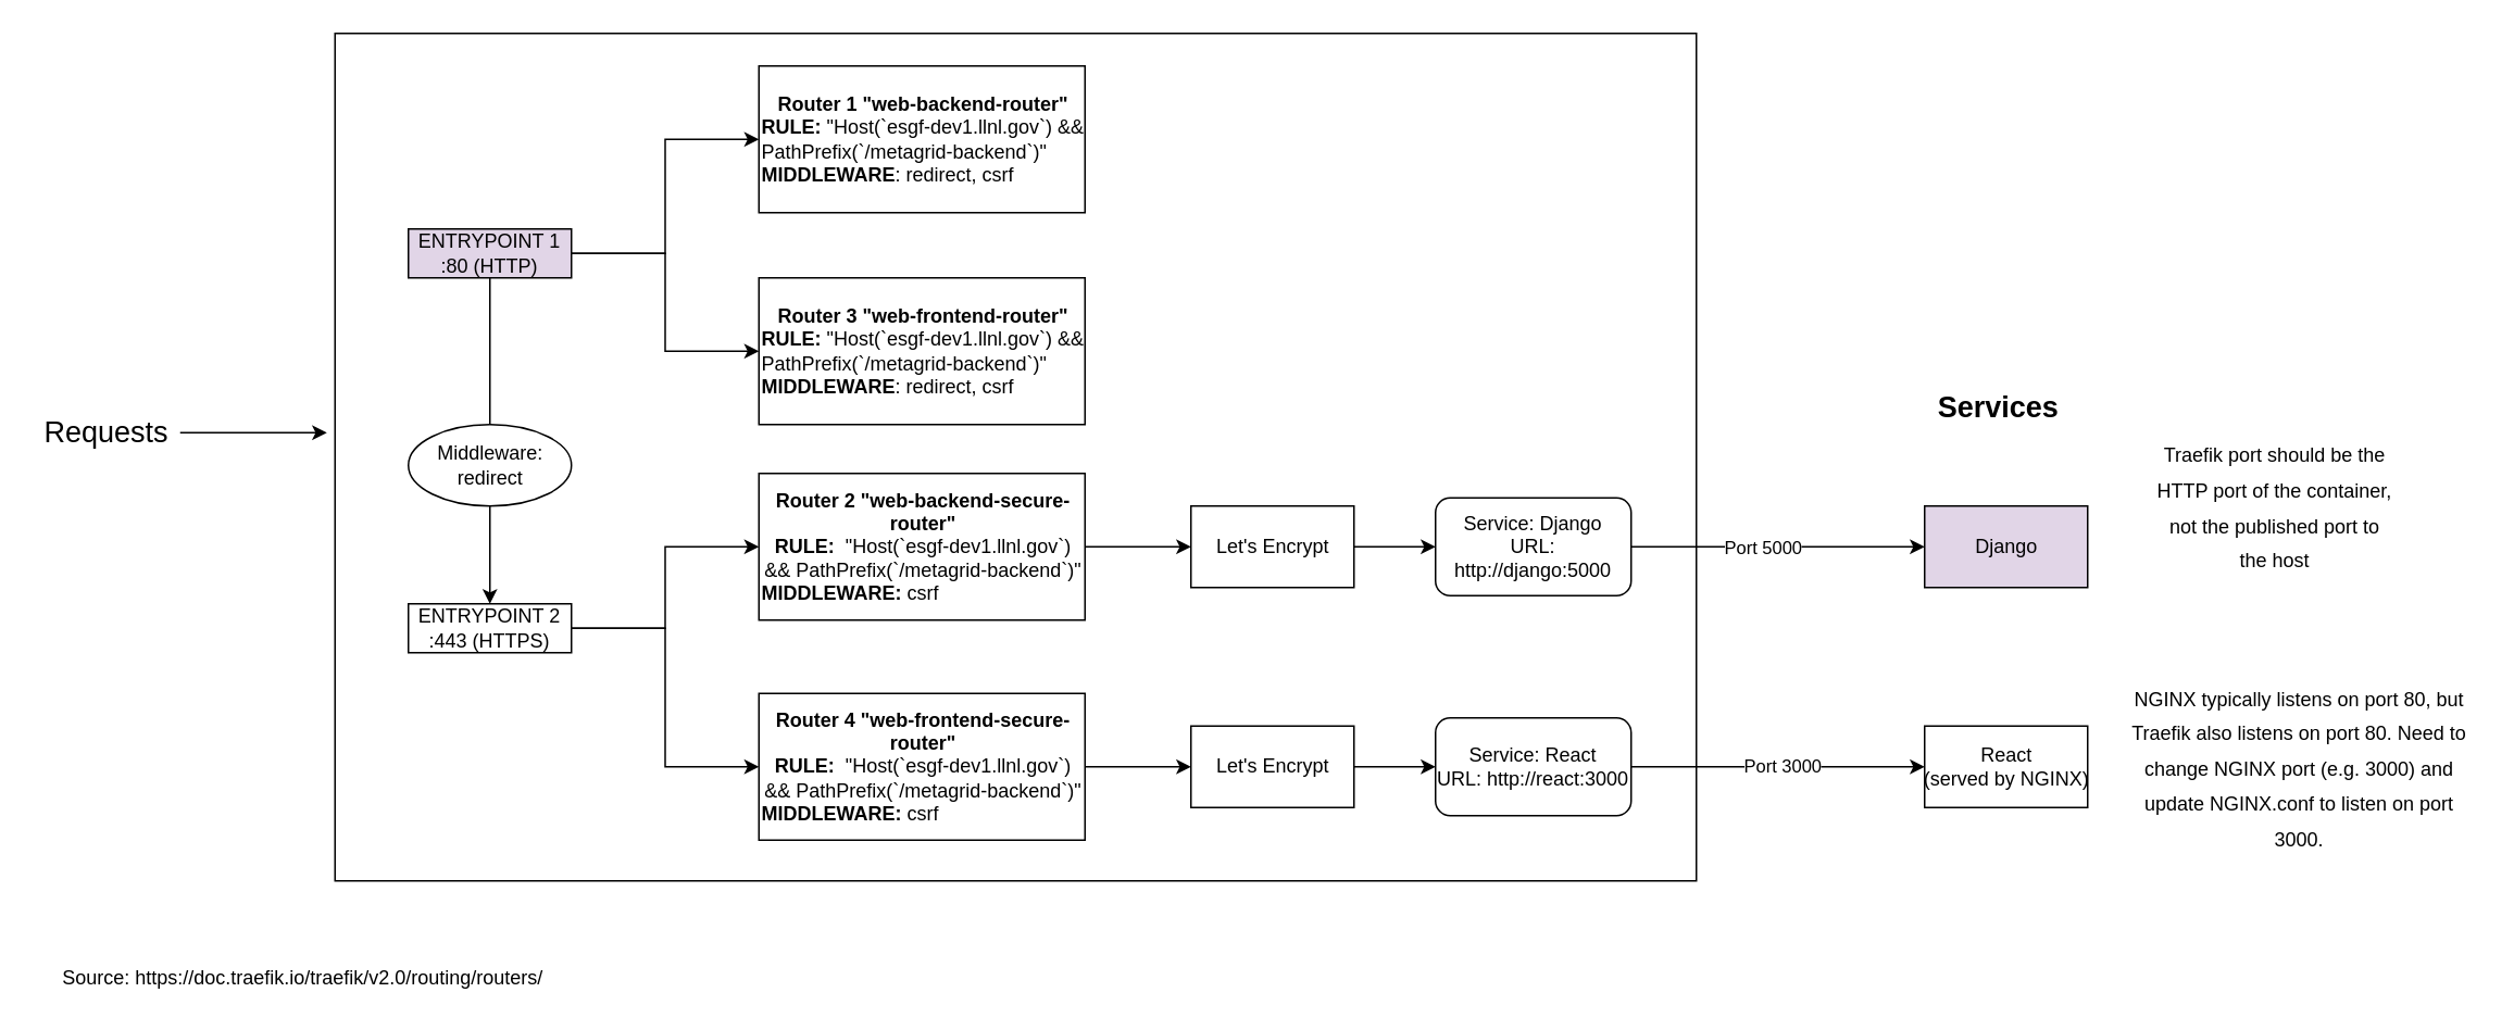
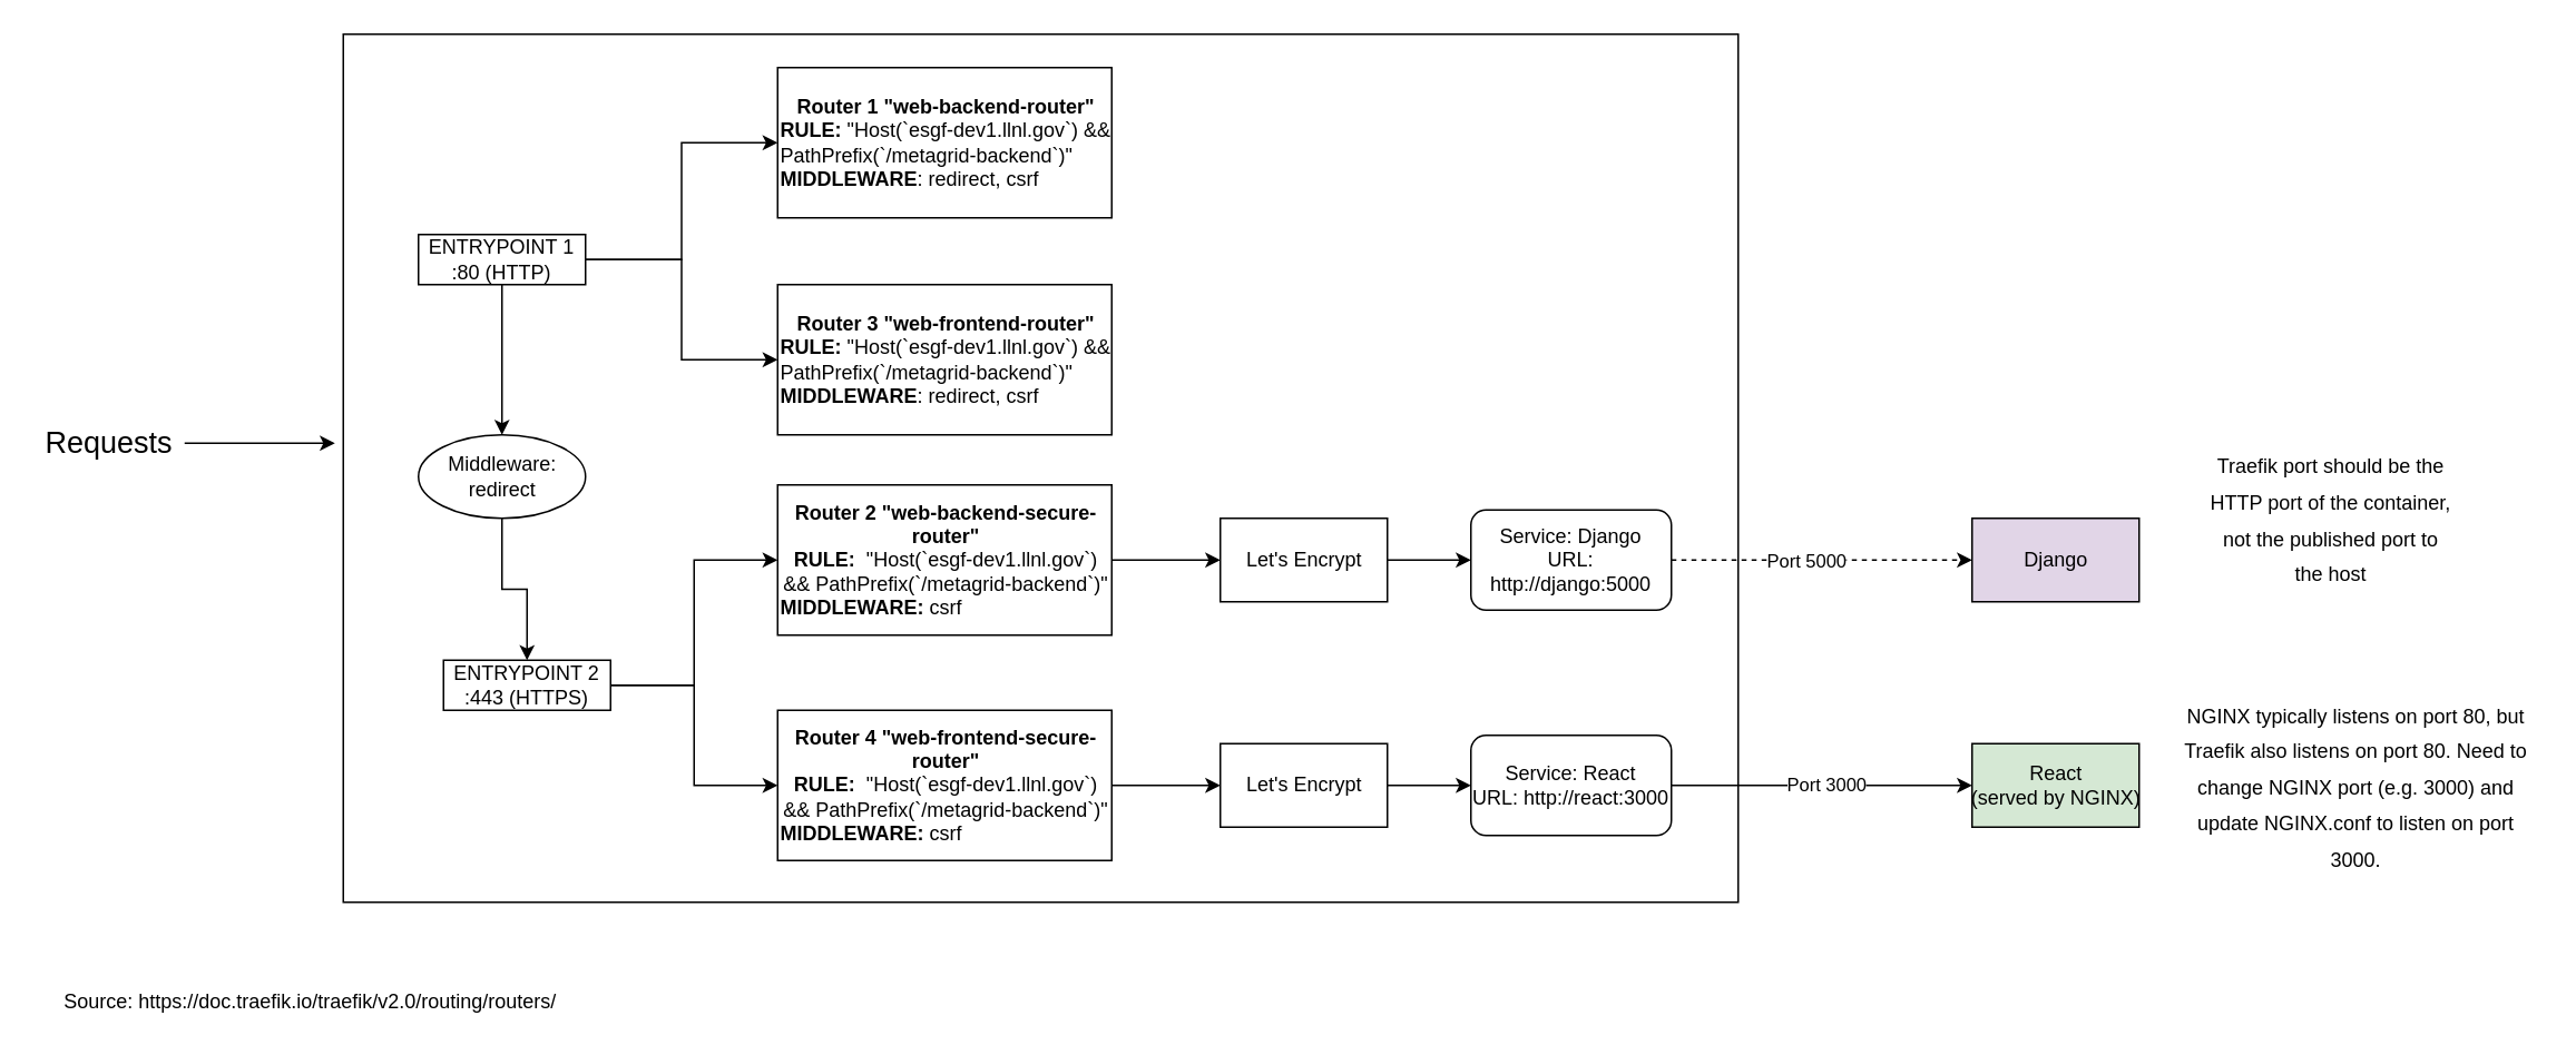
  <mxCell id="0" />
  <mxCell id="1" parent="0" />
  <mxCell id="2" value="" style="rounded=0;whiteSpace=wrap;html=1;" parent="1" vertex="1"><mxGeometry x="205" y="20" width="835" height="520" as="geometry" /></mxCell>
  <mxCell id="3" style="edgeStyle=orthogonalEdgeStyle;rounded=0;orthogonalLoop=1;jettySize=auto;html=1;exitX=1;exitY=0.5;exitDx=0;exitDy=0;entryX=0;entryY=0.5;entryDx=0;entryDy=0;" parent="1" source="6" target="12" edge="1"><mxGeometry relative="1" as="geometry" /></mxCell>
  <mxCell id="4" style="edgeStyle=orthogonalEdgeStyle;rounded=0;orthogonalLoop=1;jettySize=auto;html=1;" parent="1" source="6" target="16" edge="1"><mxGeometry relative="1" as="geometry" /></mxCell>
- <mxCell id="5" style="edgeStyle=orthogonalEdgeStyle;rounded=0;orthogonalLoop=1;jettySize=auto;html=1;exitX=0.5;exitY=1;exitDx=0;exitDy=0;endArrow=none;" parent="1" source="6" target="26" edge="1"><mxGeometry relative="1" as="geometry" /></mxCell>
- <mxCell id="6" value="ENTRYPOINT 1&lt;br&gt;:80 (HTTP)" style="rounded=0;whiteSpace=wrap;html=1;fillColor=#e1d5e7;" parent="1" vertex="1"><mxGeometry x="250" y="140" width="100" height="30" as="geometry" /></mxCell>
+ <mxCell id="5" style="edgeStyle=orthogonalEdgeStyle;rounded=0;orthogonalLoop=1;jettySize=auto;html=1;exitX=0.5;exitY=1;exitDx=0;exitDy=0;" parent="1" source="6" target="26" edge="1"><mxGeometry relative="1" as="geometry" /></mxCell>
+ <mxCell id="6" value="ENTRYPOINT 1&lt;br&gt;:80 (HTTP)" style="rounded=0;whiteSpace=wrap;html=1;" parent="1" vertex="1"><mxGeometry x="250" y="140" width="100" height="30" as="geometry" /></mxCell>
  <mxCell id="7" style="edgeStyle=orthogonalEdgeStyle;rounded=0;orthogonalLoop=1;jettySize=auto;html=1;entryX=0;entryY=0.5;entryDx=0;entryDy=0;" parent="1" source="9" target="18" edge="1"><mxGeometry relative="1" as="geometry" /></mxCell>
  <mxCell id="8" style="edgeStyle=orthogonalEdgeStyle;rounded=0;orthogonalLoop=1;jettySize=auto;html=1;entryX=0;entryY=0.5;entryDx=0;entryDy=0;" parent="1" source="9" target="15" edge="1"><mxGeometry relative="1" as="geometry" /></mxCell>
- <mxCell id="9" value="ENTRYPOINT 2&lt;br&gt;:443 (HTTPS)" style="rounded=0;whiteSpace=wrap;html=1;" parent="1" vertex="1"><mxGeometry x="250" y="370" width="100" height="30" as="geometry" /></mxCell>
+ <mxCell id="9" value="ENTRYPOINT 2&lt;br&gt;:443 (HTTPS)" style="rounded=0;whiteSpace=wrap;html=1;" parent="1" vertex="1"><mxGeometry x="265" y="395" width="100" height="30" as="geometry" /></mxCell>
  <mxCell id="10" style="edgeStyle=orthogonalEdgeStyle;rounded=0;orthogonalLoop=1;jettySize=auto;html=1;fontSize=18;" parent="1" source="11" edge="1"><mxGeometry relative="1" as="geometry"><mxPoint x="200" y="265" as="targetPoint" /></mxGeometry></mxCell>
  <mxCell id="11" value="Requests" style="text;html=1;strokeColor=none;fillColor=none;align=center;verticalAlign=middle;whiteSpace=wrap;rounded=0;fontSize=18;" parent="1" vertex="1"><mxGeometry x="20" y="250" width="90" height="30" as="geometry" /></mxCell>
  <mxCell id="12" value="&lt;div style=&quot;text-align: center&quot;&gt;&lt;span&gt;&lt;b&gt;Router 1 &quot;web-backend-router&quot;&lt;/b&gt;&lt;/span&gt;&lt;/div&gt;&lt;b&gt;RULE: &lt;/b&gt;&quot;Host(`esgf-dev1.llnl.gov`) &amp;amp;&amp;amp; PathPrefix(`/metagrid-backend`)&quot;&lt;br&gt;&lt;b&gt;MIDDLEWARE&lt;/b&gt;: redirect, csrf" style="rounded=0;whiteSpace=wrap;html=1;align=left;" parent="1" vertex="1"><mxGeometry x="465" y="40" width="200" height="90" as="geometry" /></mxCell>
  <mxCell id="13" style="edgeStyle=orthogonalEdgeStyle;rounded=0;orthogonalLoop=1;jettySize=auto;html=1;" parent="1" source="29" target="21" edge="1"><mxGeometry relative="1" as="geometry" /></mxCell>
  <mxCell id="14" style="edgeStyle=orthogonalEdgeStyle;rounded=0;orthogonalLoop=1;jettySize=auto;html=1;exitX=1;exitY=0.5;exitDx=0;exitDy=0;" parent="1" source="15" target="29" edge="1"><mxGeometry relative="1" as="geometry" /></mxCell>
  <mxCell id="15" value="&lt;div style=&quot;text-align: center&quot;&gt;&lt;span&gt;&lt;b&gt;Router 2 &quot;web-backend-secure-router&quot;&lt;/b&gt;&lt;/span&gt;&lt;/div&gt;&lt;b&gt;&lt;div style=&quot;text-align: center&quot;&gt;&lt;b&gt;RULE:&amp;nbsp;&lt;/b&gt;&lt;span style=&quot;font-weight: normal&quot;&gt; &quot;Host(`esgf-dev1.llnl.gov`) &amp;amp;&amp;amp; PathPrefix(`/metagrid-backend`)&quot;&lt;/span&gt;&lt;/div&gt;&lt;/b&gt;&lt;b&gt;MIDDLEWARE:&lt;/b&gt; csrf" style="rounded=0;whiteSpace=wrap;html=1;align=left;" parent="1" vertex="1"><mxGeometry x="465" y="290" width="200" height="90" as="geometry" /></mxCell>
  <mxCell id="16" value="&lt;div style=&quot;text-align: center&quot;&gt;&lt;span&gt;&lt;b&gt;Router 3 &quot;web-frontend-router&quot;&lt;/b&gt;&lt;/span&gt;&lt;/div&gt;&lt;b&gt;RULE: &lt;/b&gt;&quot;Host(`esgf-dev1.llnl.gov`) &amp;amp;&amp;amp; PathPrefix(`/metagrid-backend`)&quot;&lt;br&gt;&lt;b&gt;MIDDLEWARE&lt;/b&gt;: redirect, csrf" style="rounded=0;whiteSpace=wrap;html=1;align=left;" parent="1" vertex="1"><mxGeometry x="465" y="170" width="200" height="90" as="geometry" /></mxCell>
  <mxCell id="17" style="edgeStyle=orthogonalEdgeStyle;rounded=0;orthogonalLoop=1;jettySize=auto;html=1;exitX=1;exitY=0.5;exitDx=0;exitDy=0;" parent="1" source="18" target="28" edge="1"><mxGeometry relative="1" as="geometry" /></mxCell>
  <mxCell id="18" value="&lt;div style=&quot;text-align: center&quot;&gt;&lt;span&gt;&lt;b&gt;Router 4 &quot;web-frontend-secure-router&quot;&lt;/b&gt;&lt;/span&gt;&lt;/div&gt;&lt;b&gt;&lt;div style=&quot;text-align: center&quot;&gt;&lt;b&gt;RULE:&amp;nbsp;&lt;/b&gt;&lt;span style=&quot;font-weight: normal&quot;&gt; &quot;Host(`esgf-dev1.llnl.gov`) &amp;amp;&amp;amp; PathPrefix(`/metagrid-backend`)&quot;&lt;/span&gt;&lt;/div&gt;&lt;/b&gt;&lt;b&gt;MIDDLEWARE:&lt;/b&gt; csrf" style="rounded=0;whiteSpace=wrap;html=1;align=left;" parent="1" vertex="1"><mxGeometry x="465" y="425" width="200" height="90" as="geometry" /></mxCell>
- <mxCell id="19" style="edgeStyle=orthogonalEdgeStyle;rounded=0;orthogonalLoop=1;jettySize=auto;html=1;exitX=1;exitY=0.5;exitDx=0;exitDy=0;" parent="1" source="21" target="31" edge="1"><mxGeometry relative="1" as="geometry" /></mxCell>
+ <mxCell id="19" style="edgeStyle=orthogonalEdgeStyle;rounded=0;orthogonalLoop=1;jettySize=auto;html=1;exitX=1;exitY=0.5;exitDx=0;exitDy=0;dashed=1;" parent="1" source="21" target="31" edge="1"><mxGeometry relative="1" as="geometry" /></mxCell>
  <mxCell id="20" value="Port 5000" style="edgeLabel;html=1;align=center;verticalAlign=middle;resizable=0;points=[];" vertex="1" connectable="0" parent="19"><mxGeometry x="-0.256" y="-4" relative="1" as="geometry"><mxPoint x="13" y="-4" as="offset" /></mxGeometry></mxCell>
  <mxCell id="21" value="Service: Django&lt;br&gt;URL: http://django:5000" style="rounded=1;whiteSpace=wrap;html=1;align=center;" parent="1" vertex="1"><mxGeometry x="880" y="305" width="120" height="60" as="geometry" /></mxCell>
  <mxCell id="22" style="edgeStyle=orthogonalEdgeStyle;rounded=0;orthogonalLoop=1;jettySize=auto;html=1;exitX=1;exitY=0.5;exitDx=0;exitDy=0;" parent="1" source="24" target="30" edge="1"><mxGeometry relative="1" as="geometry" /></mxCell>
  <mxCell id="23" value="Port 3000" style="edgeLabel;html=1;align=center;verticalAlign=middle;resizable=0;points=[];" vertex="1" connectable="0" parent="22"><mxGeometry x="0.022" y="1" relative="1" as="geometry"><mxPoint as="offset" /></mxGeometry></mxCell>
  <mxCell id="24" value="Service: React&lt;br&gt;URL: http://react:3000" style="rounded=1;whiteSpace=wrap;html=1;align=center;" parent="1" vertex="1"><mxGeometry x="880" y="440" width="120" height="60" as="geometry" /></mxCell>
  <mxCell id="25" style="edgeStyle=orthogonalEdgeStyle;rounded=0;orthogonalLoop=1;jettySize=auto;html=1;exitX=0.5;exitY=1;exitDx=0;exitDy=0;" parent="1" source="26" target="9" edge="1"><mxGeometry relative="1" as="geometry" /></mxCell>
  <mxCell id="26" value="Middleware: &lt;br&gt;redirect" style="shape=ellipse;html=1;dashed=0;whitespace=wrap;perimeter=ellipsePerimeter;align=center;" parent="1" vertex="1"><mxGeometry x="250" y="260" width="100" height="50" as="geometry" /></mxCell>
  <mxCell id="27" style="edgeStyle=orthogonalEdgeStyle;rounded=0;orthogonalLoop=1;jettySize=auto;html=1;" parent="1" source="28" target="24" edge="1"><mxGeometry relative="1" as="geometry" /></mxCell>
  <mxCell id="28" value="Let's Encrypt" style="html=1;dashed=0;whitespace=wrap;align=center;" parent="1" vertex="1"><mxGeometry x="730" y="445" width="100" height="50" as="geometry" /></mxCell>
  <mxCell id="29" value="Let's Encrypt" style="html=1;dashed=0;whitespace=wrap;align=center;" parent="1" vertex="1"><mxGeometry x="730" y="310" width="100" height="50" as="geometry" /></mxCell>
- <mxCell id="30" value="React &lt;br&gt;(served by NGINX)" style="html=1;dashed=0;whitespace=wrap;align=center;" parent="1" vertex="1"><mxGeometry x="1180" y="445" width="100" height="50" as="geometry" /></mxCell>
+ <mxCell id="30" value="React &lt;br&gt;(served by NGINX)" style="html=1;dashed=0;whitespace=wrap;align=center;fillColor=#d5e8d4;" parent="1" vertex="1"><mxGeometry x="1180" y="445" width="100" height="50" as="geometry" /></mxCell>
  <mxCell id="31" value="Django" style="html=1;dashed=0;whitespace=wrap;align=center;fillColor=#e1d5e7;" parent="1" vertex="1"><mxGeometry x="1180" y="310" width="100" height="50" as="geometry" /></mxCell>
- <mxCell id="32" value="Services" style="text;html=1;strokeColor=none;fillColor=none;align=center;verticalAlign=middle;whiteSpace=wrap;rounded=0;fontStyle=1;fontSize=18;" parent="1" vertex="1"><mxGeometry x="1180" y="240" width="91.25" height="20" as="geometry" /></mxCell>
  <mxCell id="33" value="&lt;font style=&quot;font-size: 12px&quot;&gt;Traefik port should be the HTTP port of the container, not the published port to the host&lt;/font&gt;" style="text;html=1;strokeColor=none;fillColor=none;align=center;verticalAlign=middle;whiteSpace=wrap;rounded=0;fontSize=18;" parent="1" vertex="1"><mxGeometry x="1320" y="270" width="150" height="80" as="geometry" /></mxCell>
  <mxCell id="34" value="&lt;font style=&quot;font-size: 12px&quot;&gt;NGINX typically listens on port 80, but Traefik also listens on port 80. Need to change NGINX port (e.g. 3000) and update NGINX.conf to listen on port 3000.&lt;/font&gt;" style="text;html=1;strokeColor=none;fillColor=none;align=center;verticalAlign=middle;whiteSpace=wrap;rounded=0;fontSize=18;" parent="1" vertex="1"><mxGeometry x="1300" y="430" width="220" height="80" as="geometry" /></mxCell>
  <mxCell id="35" value="Source:&amp;nbsp;https://doc.traefik.io/traefik/v2.0/routing/routers/" style="text;html=1;align=center;verticalAlign=middle;resizable=0;points=[];autosize=1;" parent="1" vertex="1"><mxGeometry x="30" y="590" width="310" height="20" as="geometry" /></mxCell>
